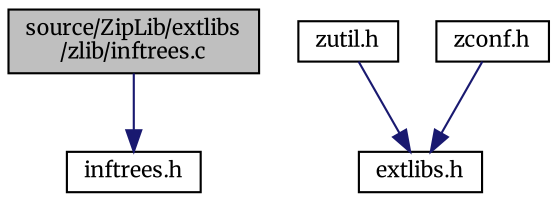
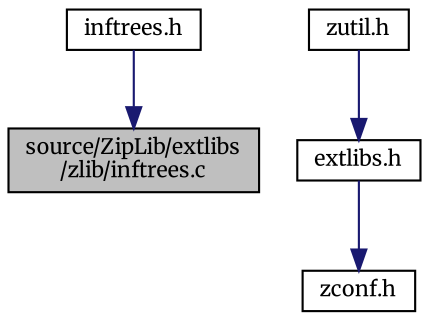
  digraph {
    fontname=Merriweather
    node [color=black fillcolor=white fontname=Merriweather fontsize=10 shape=record style=filled]
    edge [color=midnightblue fontname=Merriweather fontsize=10 labelfontname=Helvetica labelfontsize=10 style=solid]
    n1 [fillcolor=grey75 fontcolor=black height=0.2 label="source/ZipLib/extlibs\l/zlib/inftrees.c" width=0.4]
    n2 [height=0.2 label="inftrees.h" width=0.4]
    n3 [height=0.2 label="zutil.h" width=0.4]
    n4 [height=0.2 label="extlibs.h" width=0.4]
    n5 [height=0.2 label="zconf.h" width=0.4]
-   n1 -> n2
+   n2 -> n1
    n3 -> n4
-   n5 -> n4
+   n4 -> n5
  }
